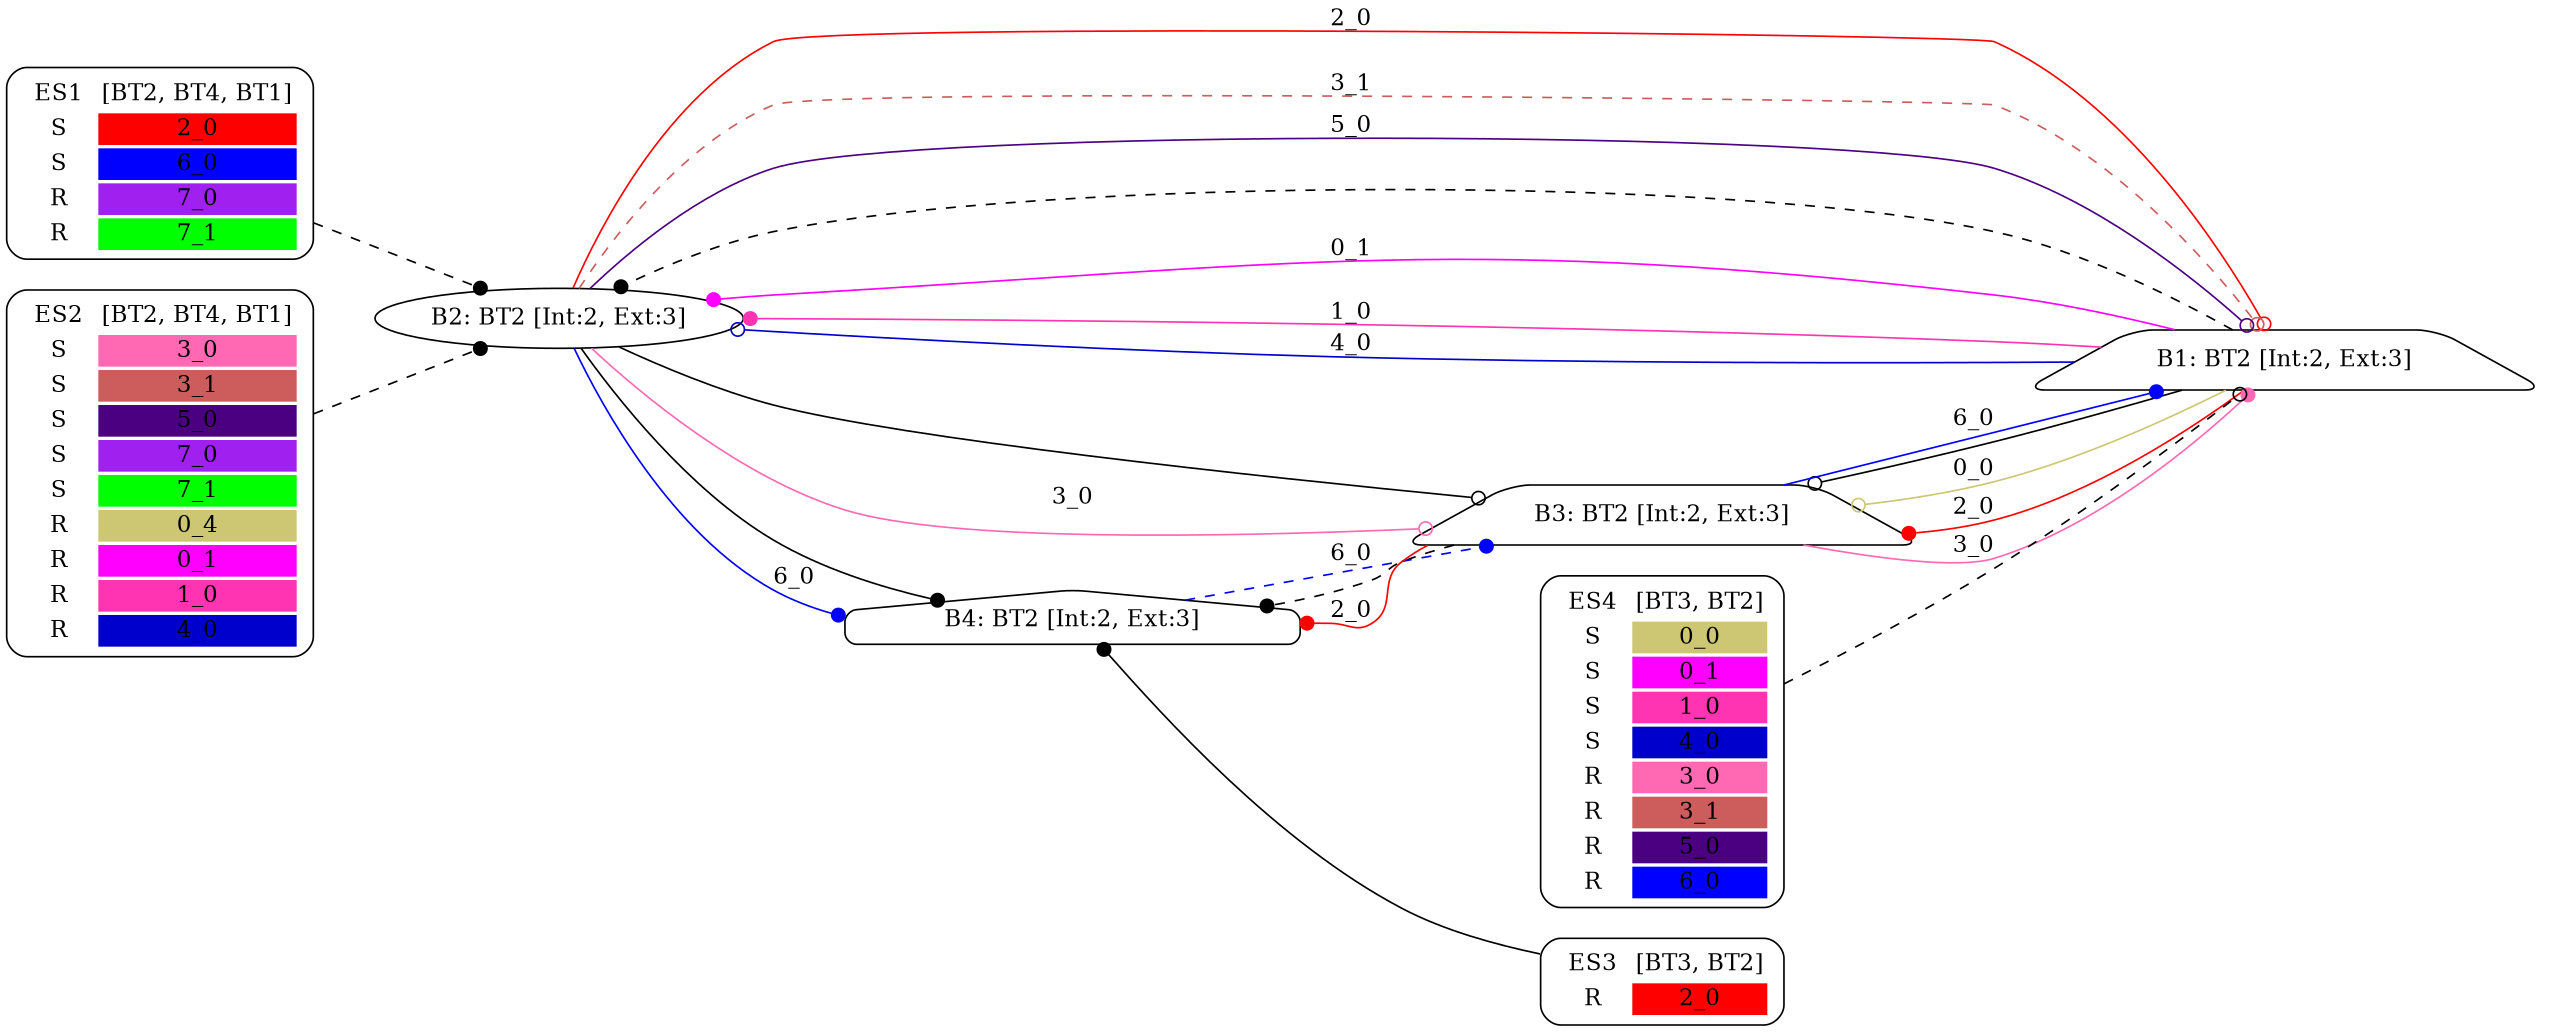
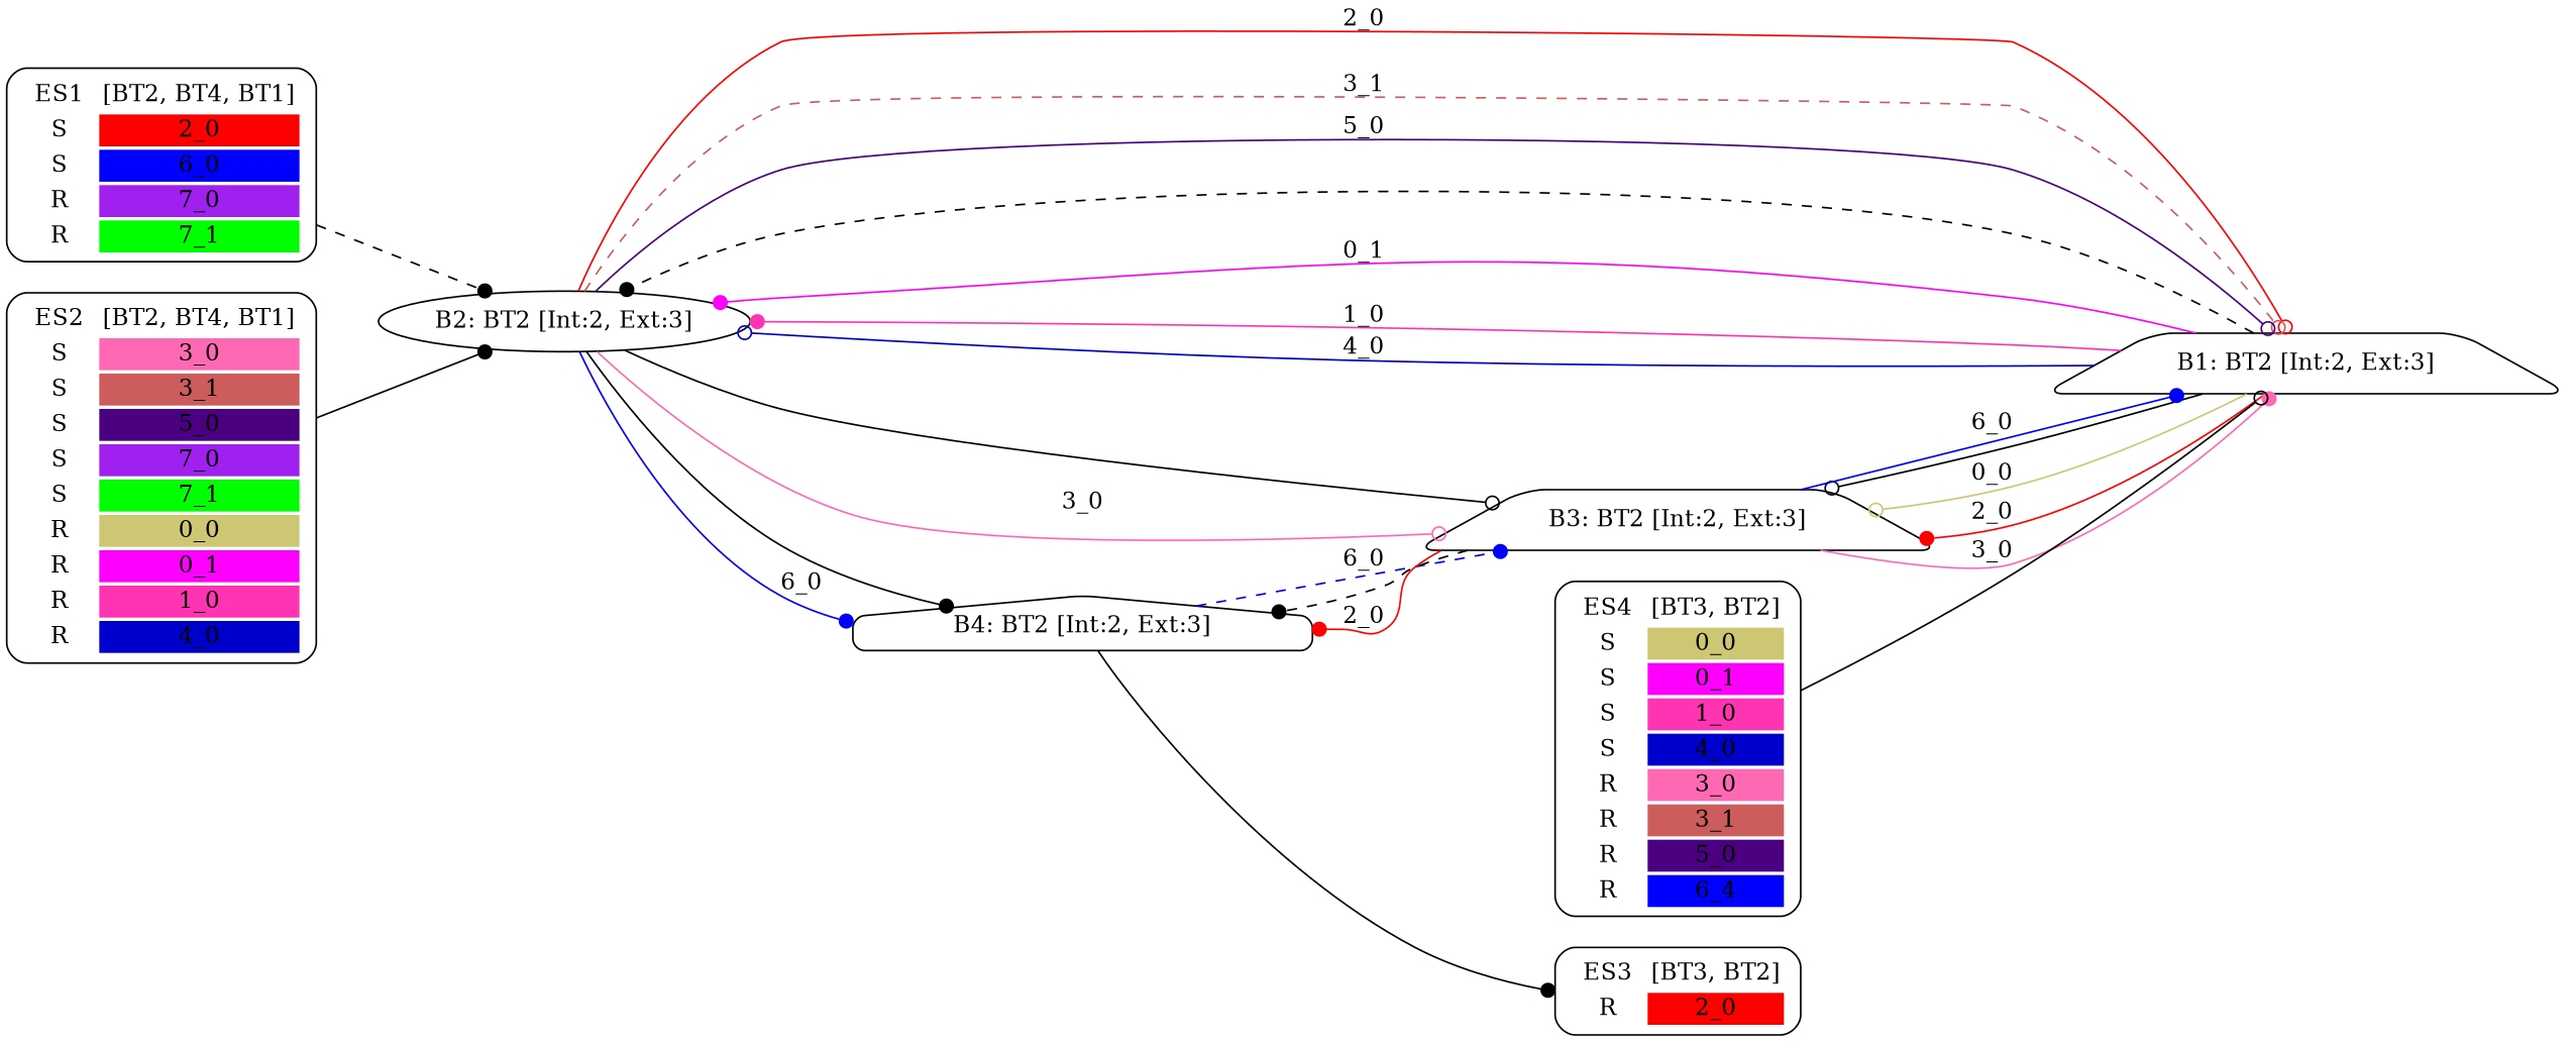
  digraph {
    rankdir=LR
    node [shape=box style=rounded]
    edge [arrowhead=dot style=solid]
    n1 [label=<<TABLE  BORDER="0"><TR> <TD ALIGN="CENTER" BORDER="0"> ES1 </TD> <TD>[BT2, BT4, BT1]</TD> </TR><TR><TD>S</TD><TD BGCOLOR="red">2_0</TD></TR> <TR><TD>S</TD><TD BGCOLOR="blue">6_0</TD></TR> <TR><TD>R</TD><TD BGCOLOR="purple">7_0</TD></TR> <TR><TD>R</TD><TD BGCOLOR="green">7_1</TD></TR> </TABLE>>]
    n2 [label="B2: BT2 [Int:2, Ext:3]" shape=ellipse]
    n3 [label="B4: BT2 [Int:2, Ext:3]" shape=house]
    n4 [label="B1: BT2 [Int:2, Ext:3]" shape=trapezium]
    n5 [label="B3: BT2 [Int:2, Ext:3]" shape=trapezium]
-   n6 [label=<<TABLE  BORDER="0"><TR> <TD ALIGN="CENTER" BORDER="0"> ES2 </TD> <TD>[BT2, BT4, BT1]</TD> </TR><TR><TD>S</TD><TD BGCOLOR="hotpink">3_0</TD></TR> <TR><TD>S</TD><TD BGCOLOR="indianred">3_1</TD></TR> <TR><TD>S</TD><TD BGCOLOR="indigo">5_0</TD></TR> <TR><TD>S</TD><TD BGCOLOR="purple">7_0</TD></TR> <TR><TD>S</TD><TD BGCOLOR="green">7_1</TD></TR> <TR><TD>R</TD><TD BGCOLOR="khaki3">0_4</TD></TR> <TR><TD>R</TD><TD BGCOLOR="magenta1">0_1</TD></TR> <TR><TD>R</TD><TD BGCOLOR="maroon1">1_0</TD></TR> <TR><TD>R</TD><TD BGCOLOR="mediumblue">4_0</TD></TR> </TABLE>>]
+   n6 [label=<<TABLE  BORDER="0"><TR> <TD ALIGN="CENTER" BORDER="0"> ES2 </TD> <TD>[BT2, BT4, BT1]</TD> </TR><TR><TD>S</TD><TD BGCOLOR="hotpink">3_0</TD></TR> <TR><TD>S</TD><TD BGCOLOR="indianred">3_1</TD></TR> <TR><TD>S</TD><TD BGCOLOR="indigo">5_0</TD></TR> <TR><TD>S</TD><TD BGCOLOR="purple">7_0</TD></TR> <TR><TD>S</TD><TD BGCOLOR="green">7_1</TD></TR> <TR><TD>R</TD><TD BGCOLOR="khaki3">0_0</TD></TR> <TR><TD>R</TD><TD BGCOLOR="magenta1">0_1</TD></TR> <TR><TD>R</TD><TD BGCOLOR="maroon1">1_0</TD></TR> <TR><TD>R</TD><TD BGCOLOR="mediumblue">4_0</TD></TR> </TABLE>>]
    n7 [label=<<TABLE  BORDER="0"><TR> <TD ALIGN="CENTER" BORDER="0"> ES3 </TD> <TD>[BT3, BT2]</TD> </TR><TR><TD>R</TD><TD BGCOLOR="red">2_0</TD></TR> </TABLE>>]
-   n8 [label=<<TABLE  BORDER="0"><TR> <TD ALIGN="CENTER" BORDER="0"> ES4 </TD> <TD>[BT3, BT2]</TD> </TR><TR><TD>S</TD><TD BGCOLOR="khaki3">0_0</TD></TR> <TR><TD>S</TD><TD BGCOLOR="magenta1">0_1</TD></TR> <TR><TD>S</TD><TD BGCOLOR="maroon1">1_0</TD></TR> <TR><TD>S</TD><TD BGCOLOR="mediumblue">4_0</TD></TR> <TR><TD>R</TD><TD BGCOLOR="hotpink">3_0</TD></TR> <TR><TD>R</TD><TD BGCOLOR="indianred">3_1</TD></TR> <TR><TD>R</TD><TD BGCOLOR="indigo">5_0</TD></TR> <TR><TD>R</TD><TD BGCOLOR="blue">6_0</TD></TR> </TABLE>>]
+   n8 [label=<<TABLE  BORDER="0"><TR> <TD ALIGN="CENTER" BORDER="0"> ES4 </TD> <TD>[BT3, BT2]</TD> </TR><TR><TD>S</TD><TD BGCOLOR="khaki3">0_0</TD></TR> <TR><TD>S</TD><TD BGCOLOR="magenta1">0_1</TD></TR> <TR><TD>S</TD><TD BGCOLOR="maroon1">1_0</TD></TR> <TR><TD>S</TD><TD BGCOLOR="mediumblue">4_0</TD></TR> <TR><TD>R</TD><TD BGCOLOR="hotpink">3_0</TD></TR> <TR><TD>R</TD><TD BGCOLOR="indianred">3_1</TD></TR> <TR><TD>R</TD><TD BGCOLOR="indigo">5_0</TD></TR> <TR><TD>R</TD><TD BGCOLOR="blue">6_4</TD></TR> </TABLE>>]
    n1 -> n2 [style=dashed]
    n2 -> n3
    n2 -> n3 [color=blue label="6_0"]
    n2 -> n4 [arrowhead=odot color=red label="2_0"]
    n2 -> n4 [arrowhead=odot color=indianred label="3_1" style=dashed]
    n2 -> n4 [arrowhead=odot color=indigo label="5_0"]
    n2 -> n5 [arrowhead=odot]
    n2 -> n5 [arrowhead=odot color=hotpink label="3_0"]
    n3 -> n5 [color=blue label="6_0" style=dashed]
    n4 -> n2 [style=dashed]
    n4 -> n2 [color=magenta1 label="0_1"]
    n4 -> n2 [color=maroon1 label="1_0"]
    n4 -> n2 [arrowhead=odot color=mediumblue label="4_0"]
    n4 -> n5 [arrowhead=odot]
    n4 -> n5 [arrowhead=odot color=khaki3 label="0_0"]
    n4 -> n5 [color=red label="2_0"]
    n5 -> n3 [style=dashed]
    n5 -> n3 [color=red label="2_0"]
    n5 -> n4 [color=hotpink label="3_0"]
    n5 -> n4 [color=blue label="6_0"]
-   n6 -> n2 [style=dashed]
-   n7 -> n3
-   n8 -> n4 [arrowhead=odot style=dashed]
+   n6 -> n2
+   n3 -> n7
+   n8 -> n4 [arrowhead=odot]
  }
